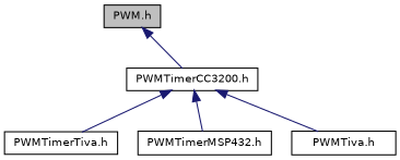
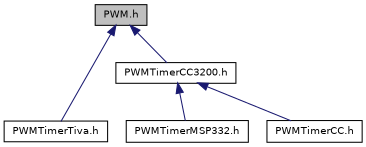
  digraph {
    node [color=black fillcolor=white fontname=Helvetica fontsize=10 shape=record style=filled]
    edge [color=midnightblue dir=back fontname=Helvetica fontsize=10 labelfontname=Helvetica labelfontsize=10 style=solid]
    n1 [fillcolor=grey75 fontcolor=black height=0.2 label="PWM.h" width=0.4]
    n2 [height=0.2 label="PWMTimerCC3200.h" width=0.4]
    n3 [height=0.2 label="PWMTimerTiva.h" width=0.4]
-   n4 [height=0.2 label="PWMTimerMSP432.h" width=0.4]
-   n5 [height=0.2 label="PWMTiva.h" width=0.4]
+   n4 [height=0.2 label="PWMTimerMSP332.h" width=0.4]
+   n5 [height=0.2 label="PWMTimerCC.h" width=0.4]
    n1 -> n2
-   n2 -> n3
+   n1 -> n3
    n2 -> n4
    n2 -> n5
  }
